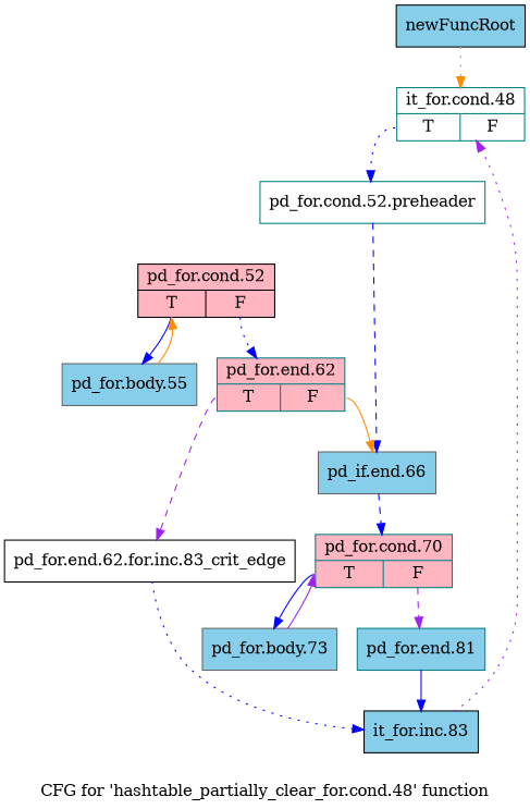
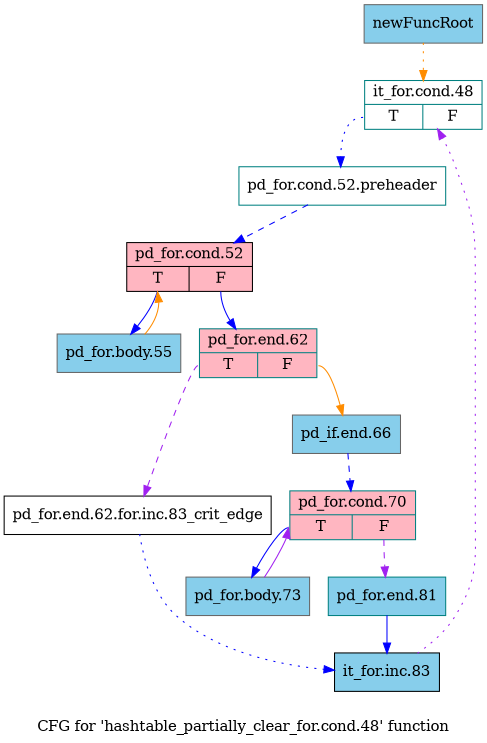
  digraph {
    fontname="DejaVu Serif"
    label="CFG for 'hashtable_partially_clear_for.cond.48' function"
    node [color=teal fillcolor=skyblue fontname="DejaVu Serif" shape=record style=filled]
    edge [color=blue fontname="DejaVu Serif" style=solid]
-   n1 [color=black label="{newFuncRoot}"]
+   n1 [color=gray40 label="{newFuncRoot}"]
    n2 [fillcolor=white label="{it_for.cond.48|{<s0>T|<s1>F}}"]
    n3 [fillcolor=white label="{pd_for.cond.52.preheader}"]
    n4 [color=black fillcolor=lightpink label="{pd_for.cond.52|{<s0>T|<s1>F}}"]
    n5 [color=gray40 label="{pd_for.body.55}"]
    n6 [fillcolor=lightpink label="{pd_for.end.62|{<s0>T|<s1>F}}"]
    n7 [color=black fillcolor=white label="{pd_for.end.62.for.inc.83_crit_edge}"]
    n8 [color=gray40 label="{pd_if.end.66}"]
    n9 [color=black label="{it_for.inc.83}"]
    n10 [fillcolor=lightpink label="{pd_for.cond.70|{<s0>T|<s1>F}}"]
    n11 [color=gray40 label="{pd_for.body.73}"]
    n12 [label="{pd_for.end.81}"]
    n1 -> n2 [color=darkorange style=dotted]
    n2 -> n3 [style=dotted tailport=s0]
-   n3 -> n8 [style=dashed]
+   n3 -> n4 [style=dashed]
    n4 -> n5 [tailport=s0]
-   n4 -> n6 [style=dotted tailport=s1]
+   n4 -> n6 [tailport=s1]
    n5 -> n4 [color=darkorange]
    n6 -> n7 [color=purple style=dashed tailport=s0]
    n6 -> n8 [color=darkorange tailport=s1]
    n7 -> n9 [style=dotted]
    n8 -> n10 [style=dashed]
    n9 -> n2 [color=purple style=dotted]
    n10 -> n11 [tailport=s0]
    n10 -> n12 [color=purple style=dashed tailport=s1]
    n11 -> n10 [color=purple]
    n12 -> n9
  }
